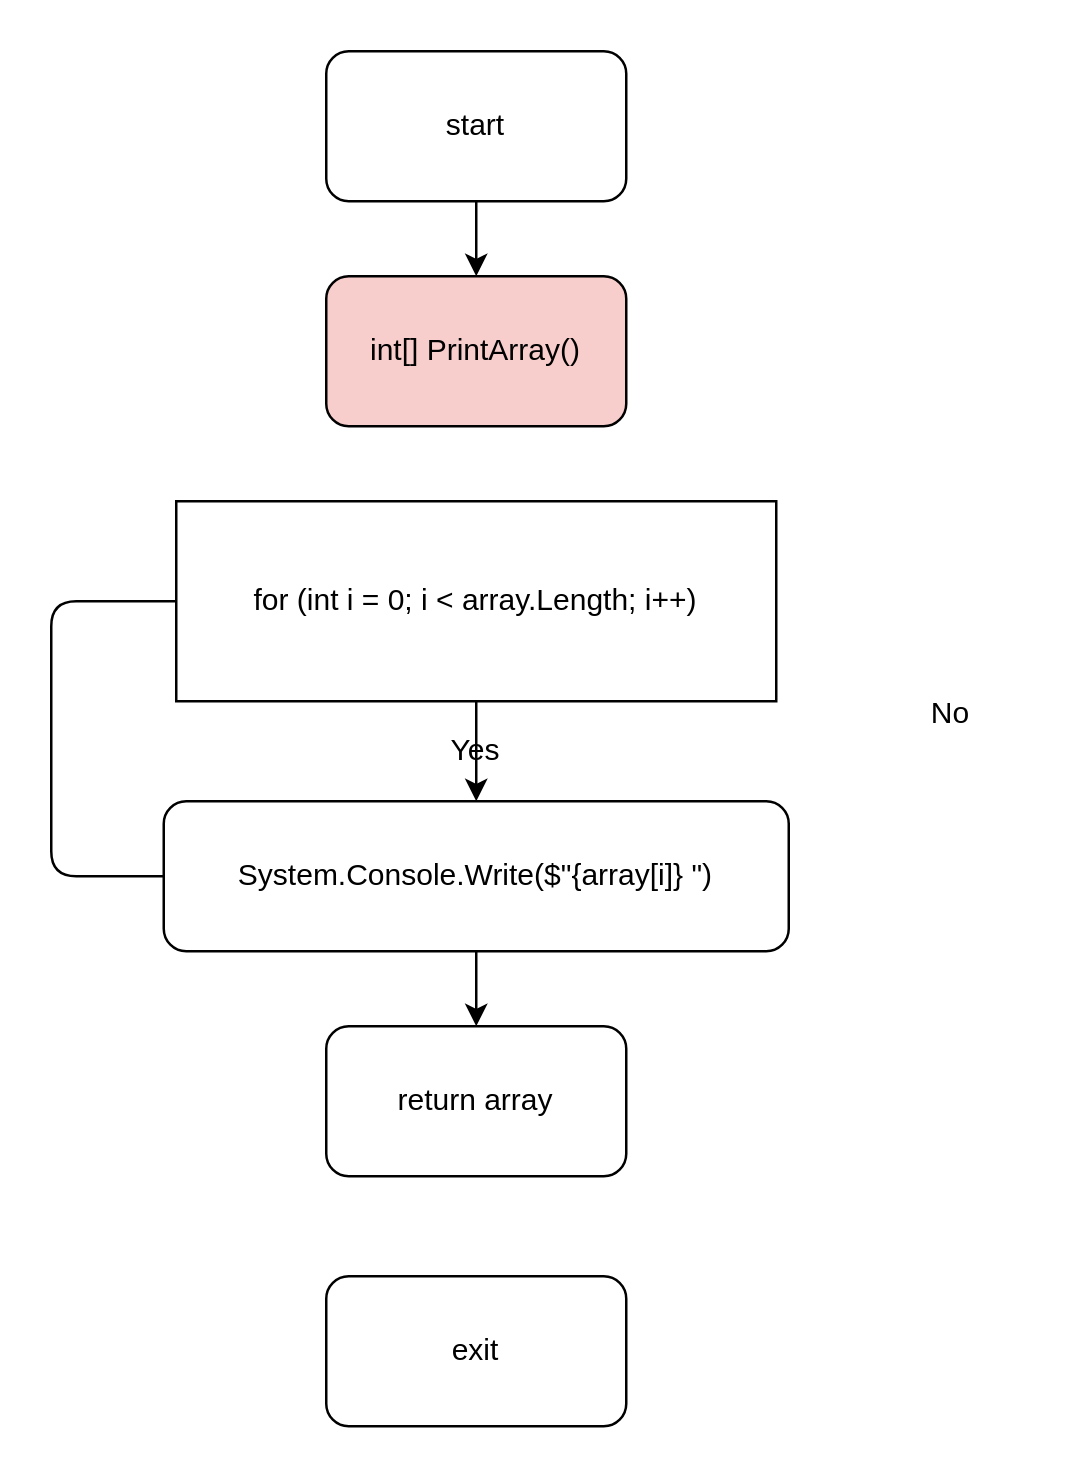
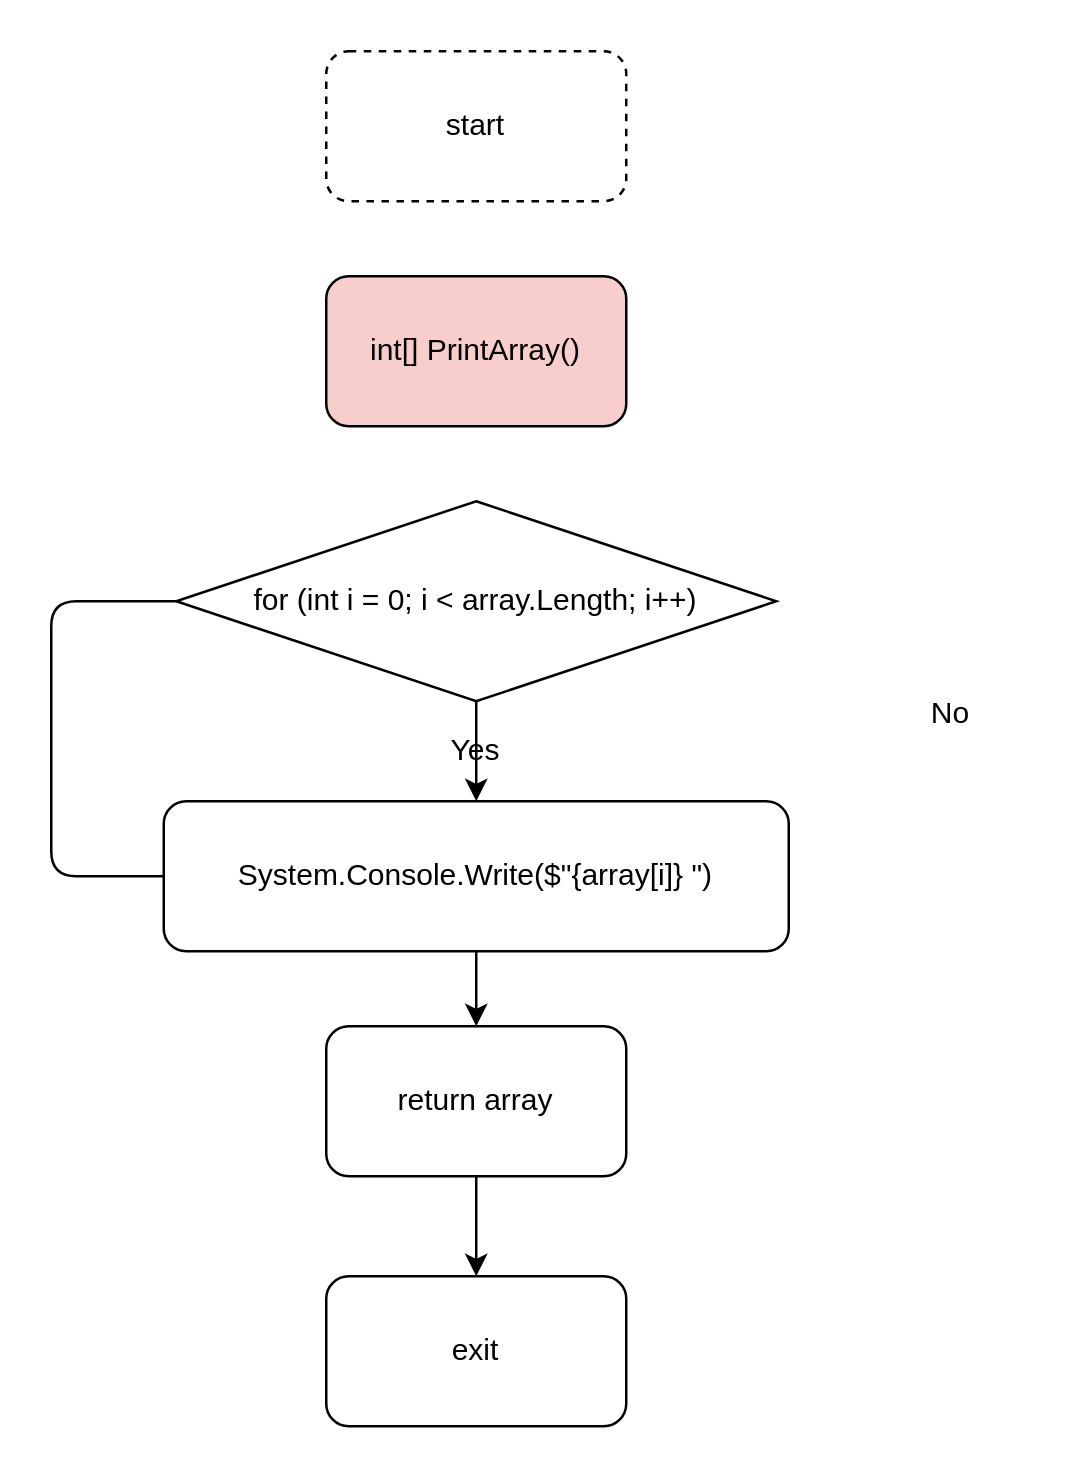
  <mxCell id="0" />
  <mxCell id="1" parent="0" />
- <mxCell id="2" style="edgeStyle=none;html=1;exitX=0.5;exitY=1;exitDx=0;exitDy=0;entryX=0.5;entryY=0;entryDx=0;entryDy=0;" parent="1" source="3" target="5" edge="1"><mxGeometry relative="1" as="geometry" /></mxCell>
- <mxCell id="3" value="start" style="rounded=1;whiteSpace=wrap;html=1;" parent="1" vertex="1"><mxGeometry x="130" y="20" width="120" height="60" as="geometry" /></mxCell>
+ <mxCell id="3" value="start" style="rounded=1;whiteSpace=wrap;html=1;dashed=1;" parent="1" vertex="1"><mxGeometry x="130" y="20" width="120" height="60" as="geometry" /></mxCell>
  <mxCell id="4" value="exit" style="rounded=1;whiteSpace=wrap;html=1;" parent="1" vertex="1"><mxGeometry x="130" y="510" width="120" height="60" as="geometry" /></mxCell>
  <mxCell id="5" value="int[] PrintArray()" style="rounded=1;whiteSpace=wrap;html=1;fillColor=#f8cecc;" parent="1" vertex="1"><mxGeometry x="130" y="110" width="120" height="60" as="geometry" /></mxCell>
  <mxCell id="6" style="edgeStyle=none;html=1;exitX=0.5;exitY=1;exitDx=0;exitDy=0;entryX=0.5;entryY=0;entryDx=0;entryDy=0;" parent="1" source="7" target="9" edge="1"><mxGeometry relative="1" as="geometry" /></mxCell>
- <mxCell id="7" value="for (int i = 0; i &amp;lt; array.Length; i++)" style="whiteSpace=wrap;html=1;rounded=0;" parent="1" vertex="1"><mxGeometry x="70" y="200" width="240" height="80" as="geometry" /></mxCell>
+ <mxCell id="7" value="for (int i = 0; i &amp;lt; array.Length; i++)" style="rhombus;whiteSpace=wrap;html=1;" parent="1" vertex="1"><mxGeometry x="70" y="200" width="240" height="80" as="geometry" /></mxCell>
  <mxCell id="8" style="edgeStyle=none;html=1;exitX=0.5;exitY=1;exitDx=0;exitDy=0;" parent="1" source="9" target="11" edge="1"><mxGeometry relative="1" as="geometry" /></mxCell>
  <mxCell id="9" value="System.Console.Write($&quot;{array[i]} &quot;)" style="rounded=1;whiteSpace=wrap;html=1;" parent="1" vertex="1"><mxGeometry x="65" y="320" width="250" height="60" as="geometry" /></mxCell>
+ <mxCell id="10" style="edgeStyle=none;html=1;exitX=0.5;exitY=1;exitDx=0;exitDy=0;entryX=0.5;entryY=0;entryDx=0;entryDy=0;" parent="1" source="11" target="4" edge="1"><mxGeometry relative="1" as="geometry" /></mxCell>
  <mxCell id="11" value="return array" style="rounded=1;whiteSpace=wrap;html=1;" parent="1" vertex="1"><mxGeometry x="130" y="410" width="120" height="60" as="geometry" /></mxCell>
  <mxCell id="12" value="" style="endArrow=none;html=1;entryX=0;entryY=0.5;entryDx=0;entryDy=0;exitX=0;exitY=0.5;exitDx=0;exitDy=0;" edge="1" parent="1" source="9" target="7"><mxGeometry width="50" height="50" relative="1" as="geometry"><mxPoint x="-20" y="330" as="sourcePoint" /><mxPoint x="210" y="310" as="targetPoint" /><Array as="points"><mxPoint x="20" y="350" /><mxPoint x="20" y="240" /></Array></mxGeometry></mxCell>
  <mxCell id="13" value="Yes" style="text;html=1;strokeColor=none;fillColor=none;align=center;verticalAlign=middle;whiteSpace=wrap;rounded=0;" vertex="1" parent="1"><mxGeometry x="160" y="280" width="60" height="40" as="geometry" /></mxCell>
  <mxCell id="14" value="No" style="text;html=1;strokeColor=none;fillColor=none;align=center;verticalAlign=middle;whiteSpace=wrap;rounded=0;" vertex="1" parent="1"><mxGeometry x="350" y="270" width="60" height="30" as="geometry" /></mxCell>
